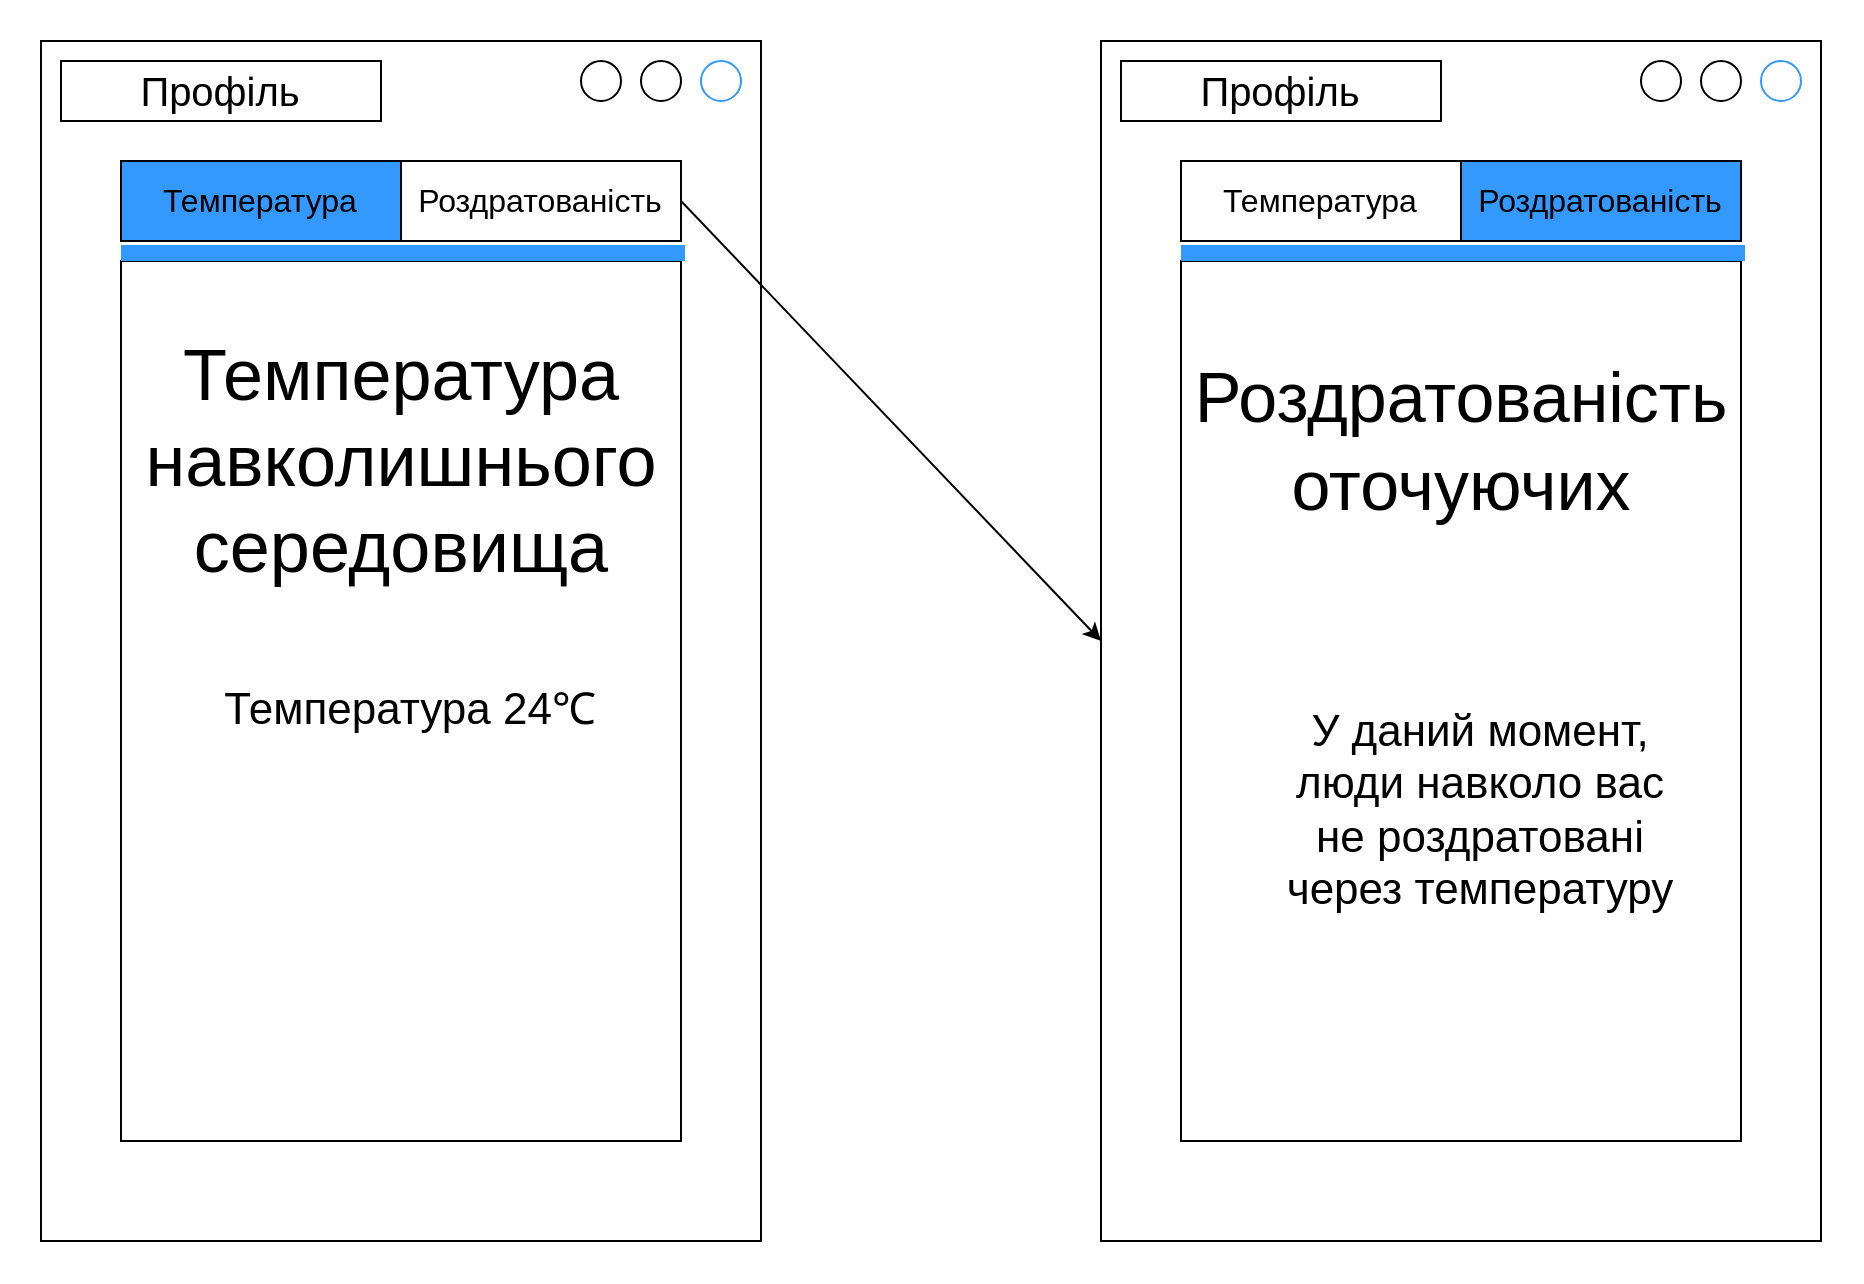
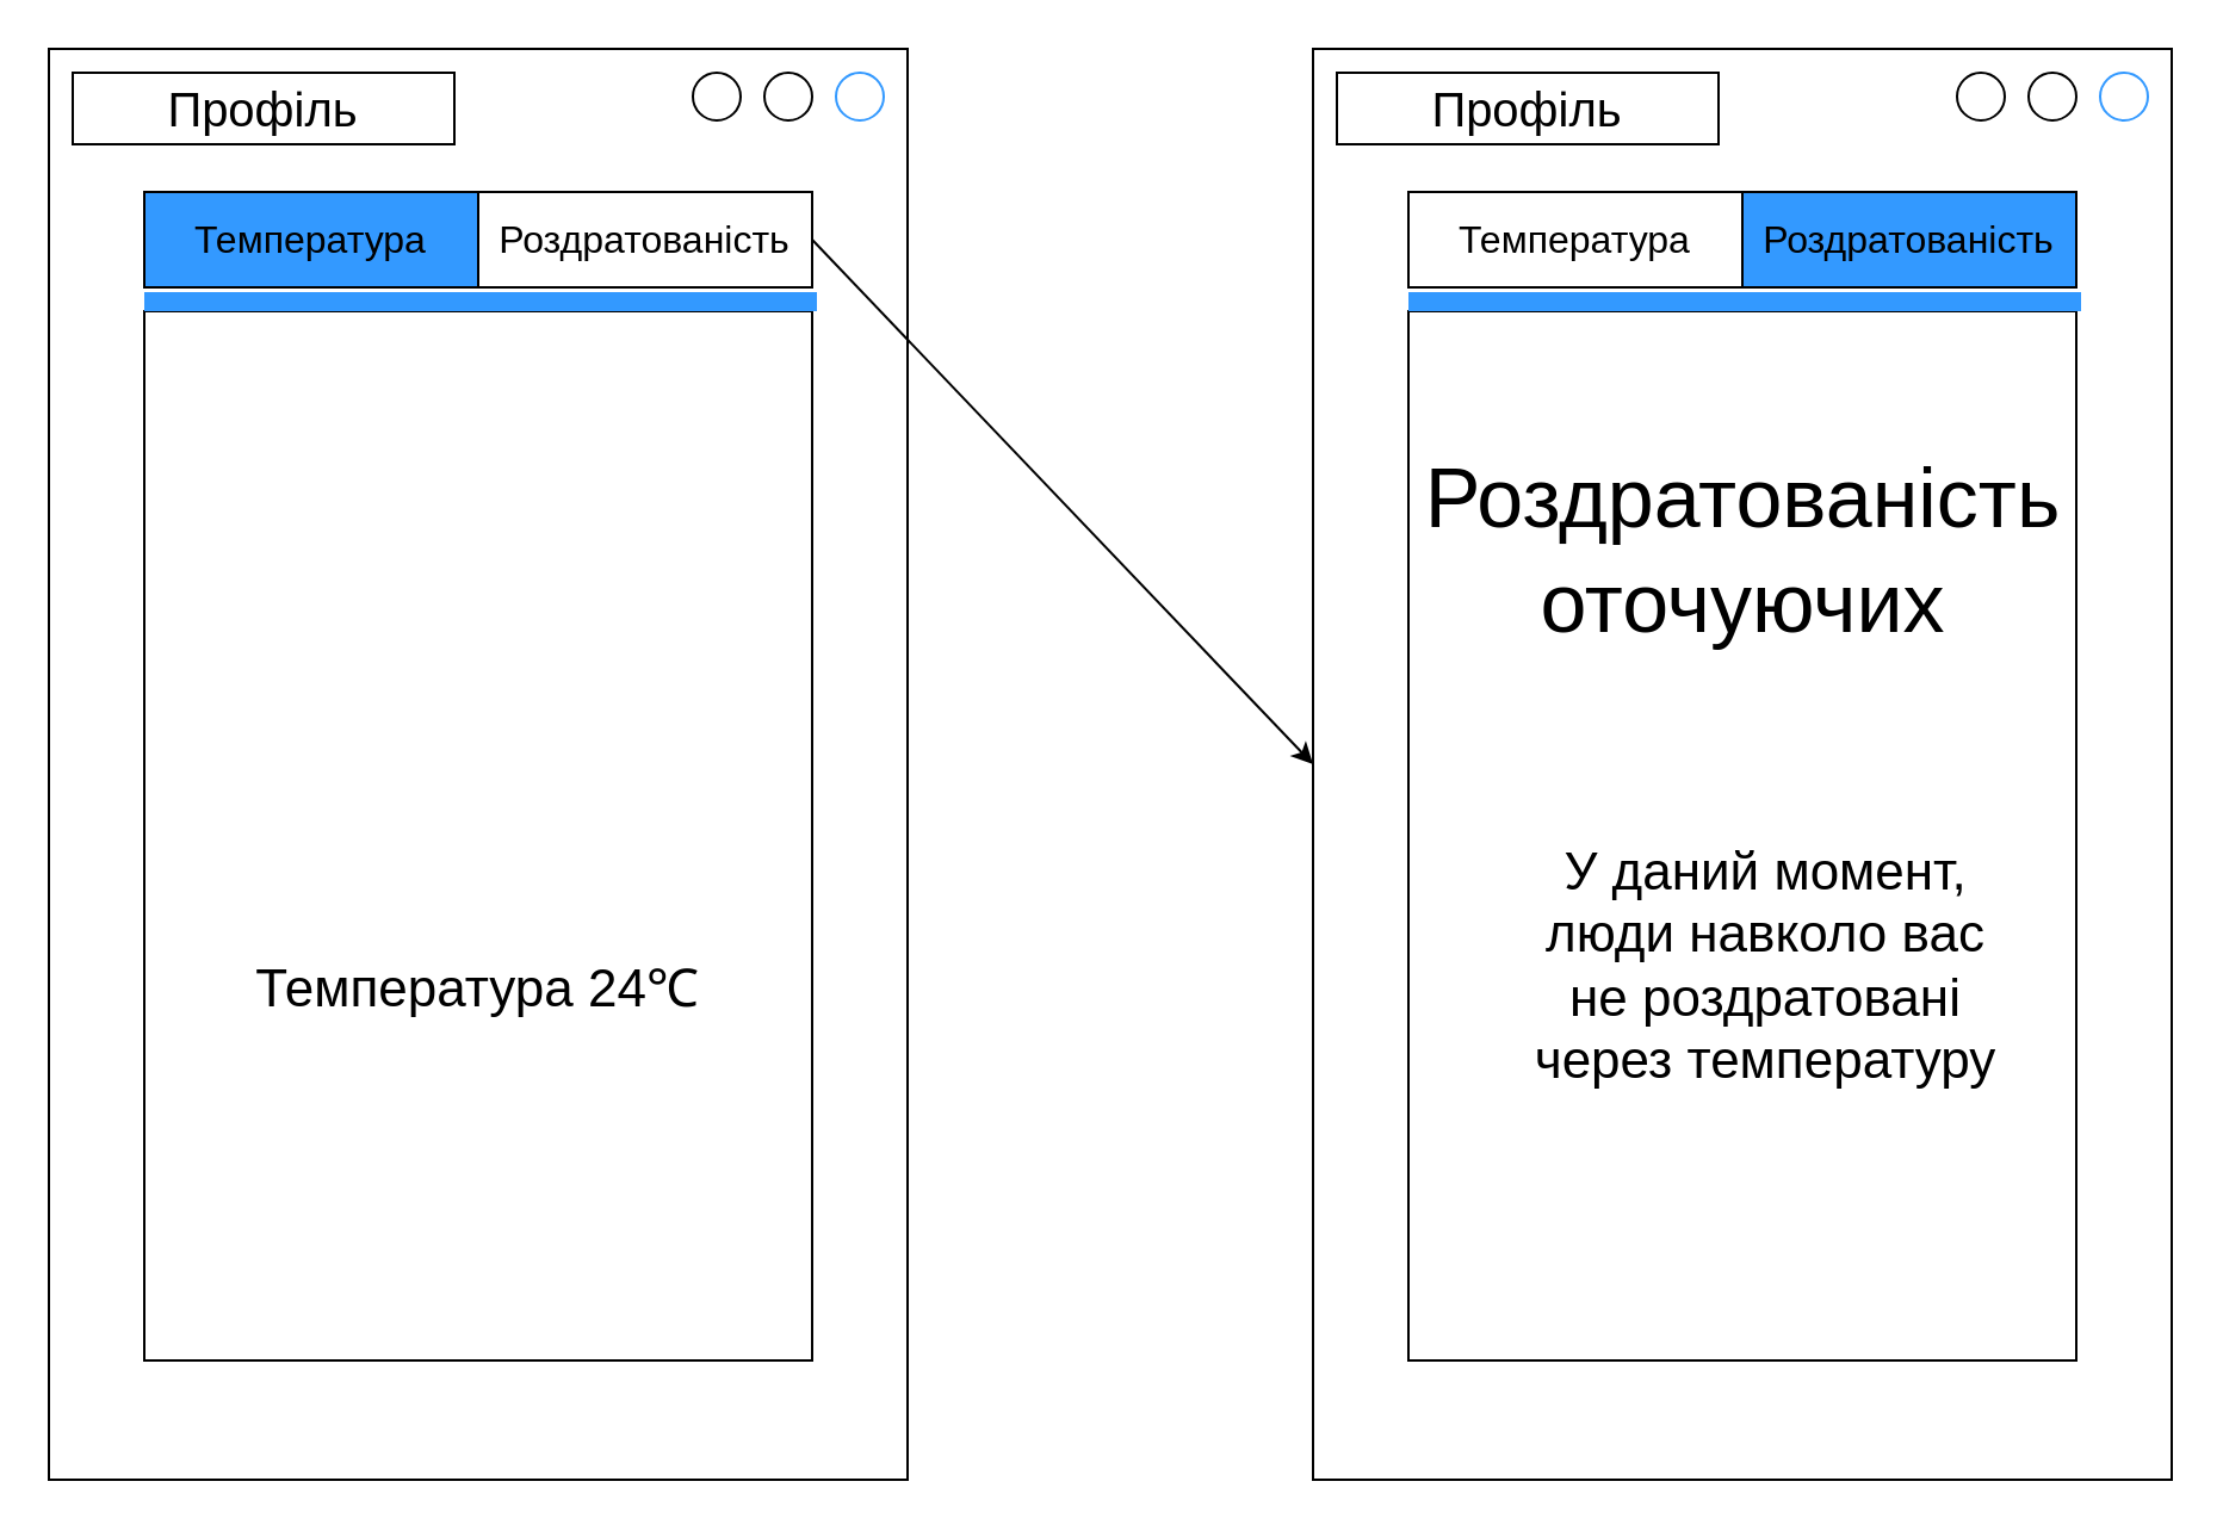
  <mxCell id="0" />
  <mxCell id="1" parent="0" />
  <mxCell id="2" value="" style="rounded=0;whiteSpace=wrap;html=1;" vertex="1" parent="1"><mxGeometry x="550" y="20" width="360" height="600" as="geometry" /></mxCell>
  <mxCell id="3" value="" style="rounded=0;whiteSpace=wrap;html=1;" vertex="1" parent="1"><mxGeometry x="590" y="130" width="280" height="440" as="geometry" /></mxCell>
- <mxCell id="4" value="&lt;font style=&quot;font-size: 35px;&quot;&gt;Роздратованість оточуючих&lt;/font&gt;" style="text;html=1;strokeColor=none;fillColor=none;align=center;verticalAlign=middle;whiteSpace=wrap;rounded=0;fontSize=36;" vertex="1" parent="1"><mxGeometry x="597.5" y="140" width="265" height="160" as="geometry" /></mxCell>
+ <mxCell id="4" value="&lt;font style=&quot;font-size: 35px;&quot;&gt;Роздратованість оточуючих&lt;/font&gt;" style="text;html=1;strokeColor=none;fillColor=none;align=center;verticalAlign=middle;whiteSpace=wrap;rounded=0;fontSize=36;" vertex="1" parent="1"><mxGeometry x="597.5" y="150" width="265" height="160" as="geometry" /></mxCell>
  <mxCell id="5" value="&lt;font style=&quot;font-size: 16px;&quot;&gt;Температура&lt;/font&gt;" style="rounded=0;whiteSpace=wrap;html=1;fillColor=#FFFFFF;" vertex="1" parent="1"><mxGeometry x="590" y="80" width="140" height="40" as="geometry" /></mxCell>
  <mxCell id="6" value="&lt;font style=&quot;font-size: 16px;&quot;&gt;Роздратованість&lt;/font&gt;" style="rounded=0;whiteSpace=wrap;html=1;fillColor=#3399FF;" vertex="1" parent="1"><mxGeometry x="730" y="80" width="140" height="40" as="geometry" /></mxCell>
  <mxCell id="7" value="" style="endArrow=none;html=1;rounded=0;strokeWidth=8;strokeColor=#3399FF;" edge="1" parent="1"><mxGeometry width="50" height="50" relative="1" as="geometry"><mxPoint x="872" y="126" as="sourcePoint" /><mxPoint x="590" y="126" as="targetPoint" /></mxGeometry></mxCell>
  <mxCell id="8" value="&lt;span style=&quot;font-size: 22px;&quot;&gt;У даний момент, люди навколо вас не роздратовані через температуру&lt;/span&gt;" style="text;html=1;strokeColor=none;fillColor=none;align=center;verticalAlign=middle;whiteSpace=wrap;rounded=0;" vertex="1" parent="1"><mxGeometry x="640" y="350" width="200" height="110" as="geometry" /></mxCell>
  <mxCell id="9" value="" style="ellipse;whiteSpace=wrap;html=1;" vertex="1" parent="1"><mxGeometry x="820" y="30" width="20" height="20" as="geometry" /></mxCell>
  <mxCell id="10" value="" style="ellipse;whiteSpace=wrap;html=1;" vertex="1" parent="1"><mxGeometry x="850" y="30" width="20" height="20" as="geometry" /></mxCell>
  <mxCell id="11" value="" style="ellipse;whiteSpace=wrap;html=1;strokeColor=#3399FF;" vertex="1" parent="1"><mxGeometry x="880" y="30" width="20" height="20" as="geometry" /></mxCell>
  <mxCell id="12" value="&lt;font style=&quot;font-size: 20px;&quot;&gt;Профіль&lt;/font&gt;" style="rounded=0;whiteSpace=wrap;html=1;" vertex="1" parent="1"><mxGeometry x="560" y="30" width="160" height="30" as="geometry" /></mxCell>
  <mxCell id="13" value="" style="rounded=0;whiteSpace=wrap;html=1;" vertex="1" parent="1"><mxGeometry x="20" y="20" width="360" height="600" as="geometry" /></mxCell>
  <mxCell id="14" value="" style="rounded=0;whiteSpace=wrap;html=1;" vertex="1" parent="1"><mxGeometry x="60" y="130" width="280" height="440" as="geometry" /></mxCell>
- <mxCell id="15" value="Температура навколишнього середовища" style="text;html=1;strokeColor=none;fillColor=none;align=center;verticalAlign=middle;whiteSpace=wrap;rounded=0;fontSize=36;" vertex="1" parent="1"><mxGeometry x="67.5" y="150" width="265" height="160" as="geometry" /></mxCell>
- <mxCell id="16" value="&lt;font style=&quot;font-size: 22px;&quot;&gt;Температура 24&lt;/font&gt;&lt;font style=&quot;font-size: 22px;&quot;&gt;℃&lt;/font&gt;" style="text;html=1;strokeColor=none;fillColor=none;align=center;verticalAlign=middle;whiteSpace=wrap;rounded=0;" vertex="1" parent="1"><mxGeometry x="105" y="340" width="200" height="30" as="geometry" /></mxCell>
+ <mxCell id="16" value="&lt;font style=&quot;font-size: 22px;&quot;&gt;Температура 24&lt;/font&gt;&lt;font style=&quot;font-size: 22px;&quot;&gt;℃&lt;/font&gt;" style="text;html=1;strokeColor=none;fillColor=none;align=center;verticalAlign=middle;whiteSpace=wrap;rounded=0;" vertex="1" parent="1"><mxGeometry x="100" y="400" width="200" height="30" as="geometry" /></mxCell>
  <mxCell id="17" value="&lt;font style=&quot;font-size: 16px;&quot;&gt;Температура&lt;/font&gt;" style="rounded=0;whiteSpace=wrap;html=1;fillColor=#3399FF;" vertex="1" parent="1"><mxGeometry x="60" y="80" width="140" height="40" as="geometry" /></mxCell>
  <mxCell id="18" value="&lt;font style=&quot;font-size: 16px;&quot;&gt;Роздратованість&lt;/font&gt;" style="rounded=0;whiteSpace=wrap;html=1;" vertex="1" parent="1"><mxGeometry x="200" y="80" width="140" height="40" as="geometry" /></mxCell>
  <mxCell id="19" value="" style="endArrow=none;html=1;rounded=0;strokeWidth=8;strokeColor=#3399FF;" edge="1" parent="1"><mxGeometry width="50" height="50" relative="1" as="geometry"><mxPoint x="342" y="126" as="sourcePoint" /><mxPoint x="60" y="126" as="targetPoint" /></mxGeometry></mxCell>
  <mxCell id="20" value="" style="ellipse;whiteSpace=wrap;html=1;" vertex="1" parent="1"><mxGeometry x="290" y="30" width="20" height="20" as="geometry" /></mxCell>
  <mxCell id="21" value="" style="ellipse;whiteSpace=wrap;html=1;" vertex="1" parent="1"><mxGeometry x="320" y="30" width="20" height="20" as="geometry" /></mxCell>
  <mxCell id="22" value="" style="ellipse;whiteSpace=wrap;html=1;strokeColor=#3399FF;" vertex="1" parent="1"><mxGeometry x="350" y="30" width="20" height="20" as="geometry" /></mxCell>
  <mxCell id="23" value="&lt;font style=&quot;font-size: 20px;&quot;&gt;Профіль&lt;/font&gt;" style="rounded=0;whiteSpace=wrap;html=1;" vertex="1" parent="1"><mxGeometry x="30" y="30" width="160" height="30" as="geometry" /></mxCell>
  <mxCell id="24" value="" style="endArrow=classic;html=1;rounded=0;exitX=1;exitY=0.5;exitDx=0;exitDy=0;entryX=0;entryY=0.5;entryDx=0;entryDy=0;" edge="1" parent="1" source="18" target="2"><mxGeometry width="50" height="50" relative="1" as="geometry"><mxPoint x="580" y="300" as="sourcePoint" /><mxPoint x="630" y="250" as="targetPoint" /></mxGeometry></mxCell>
